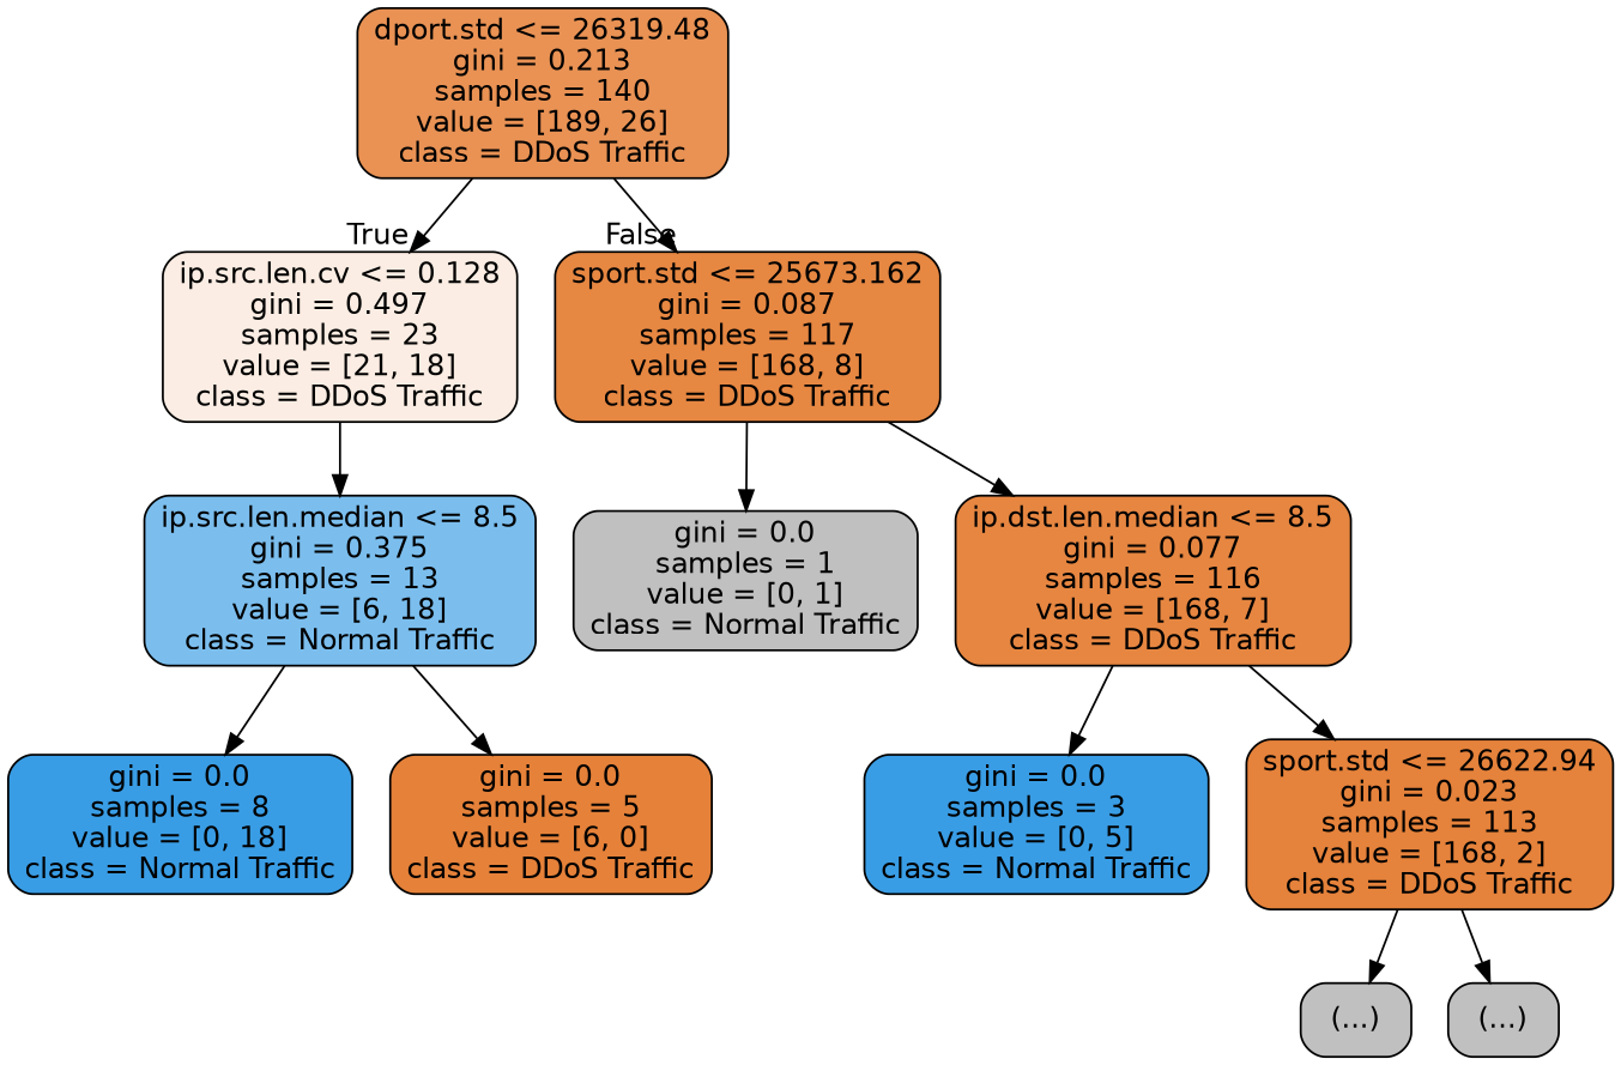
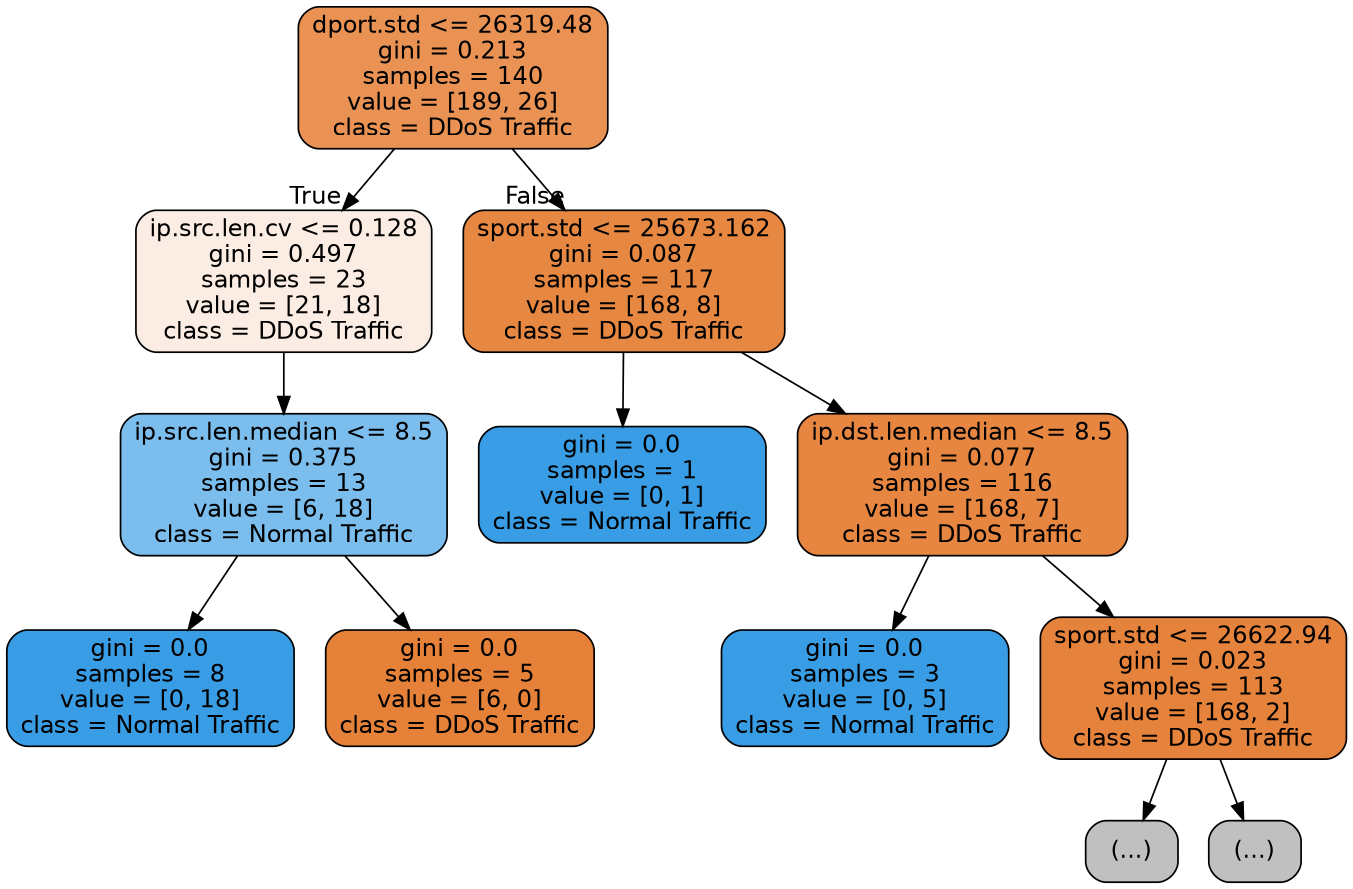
  digraph {
    node [color=black fillcolor="#399de5" fontname=helvetica shape=box style="filled, rounded"]
    edge [fontname=helvetica]
    n1 [fillcolor="#e99254" label="dport.std <= 26319.48\ngini = 0.213\nsamples = 140\nvalue = [189, 26]\nclass = DDoS Traffic"]
    n2 [fillcolor="#fbede3" label="ip.src.len.cv <= 0.128\ngini = 0.497\nsamples = 23\nvalue = [21, 18]\nclass = DDoS Traffic"]
    n3 [fillcolor="#e68742" label="sport.std <= 25673.162\ngini = 0.087\nsamples = 117\nvalue = [168, 8]\nclass = DDoS Traffic"]
    n4 [fillcolor="#7bbeee" label="ip.src.len.median <= 8.5\ngini = 0.375\nsamples = 13\nvalue = [6, 18]\nclass = Normal Traffic"]
-   n5 [fillcolor="#C0C0C0" label="gini = 0.0\nsamples = 1\nvalue = [0, 1]\nclass = Normal Traffic"]
+   n5 [label="gini = 0.0\nsamples = 1\nvalue = [0, 1]\nclass = Normal Traffic"]
    n6 [fillcolor="#e68641" label="ip.dst.len.median <= 8.5\ngini = 0.077\nsamples = 116\nvalue = [168, 7]\nclass = DDoS Traffic"]
    n7 [label="gini = 0.0\nsamples = 8\nvalue = [0, 18]\nclass = Normal Traffic"]
    n8 [fillcolor="#e58139" label="gini = 0.0\nsamples = 5\nvalue = [6, 0]\nclass = DDoS Traffic"]
    n9 [label="gini = 0.0\nsamples = 3\nvalue = [0, 5]\nclass = Normal Traffic"]
    n10 [fillcolor="#e5823b" label="sport.std <= 26622.94\ngini = 0.023\nsamples = 113\nvalue = [168, 2]\nclass = DDoS Traffic"]
    n11 [fillcolor="#C0C0C0" label="(...)"]
    n12 [fillcolor="#C0C0C0" label="(...)"]
    n1 -> n2 [headlabel=True labelangle=45 labeldistance=2.5]
    n1 -> n3 [headlabel=False labelangle=-45 labeldistance=2.5]
    n2 -> n4
    n3 -> n5
    n3 -> n6
    n4 -> n7
    n4 -> n8
    n6 -> n9
    n6 -> n10
    n10 -> n11
    n10 -> n12
  }
